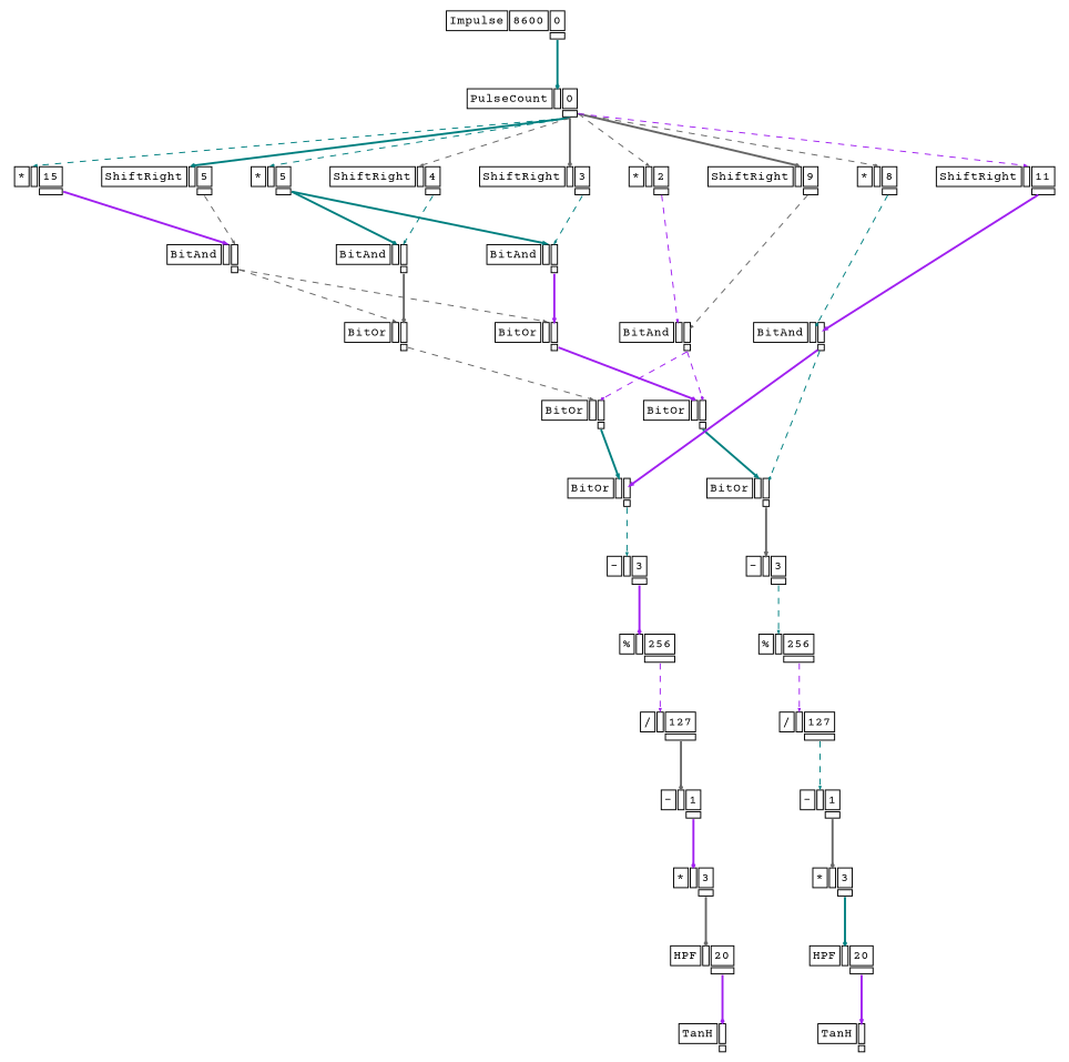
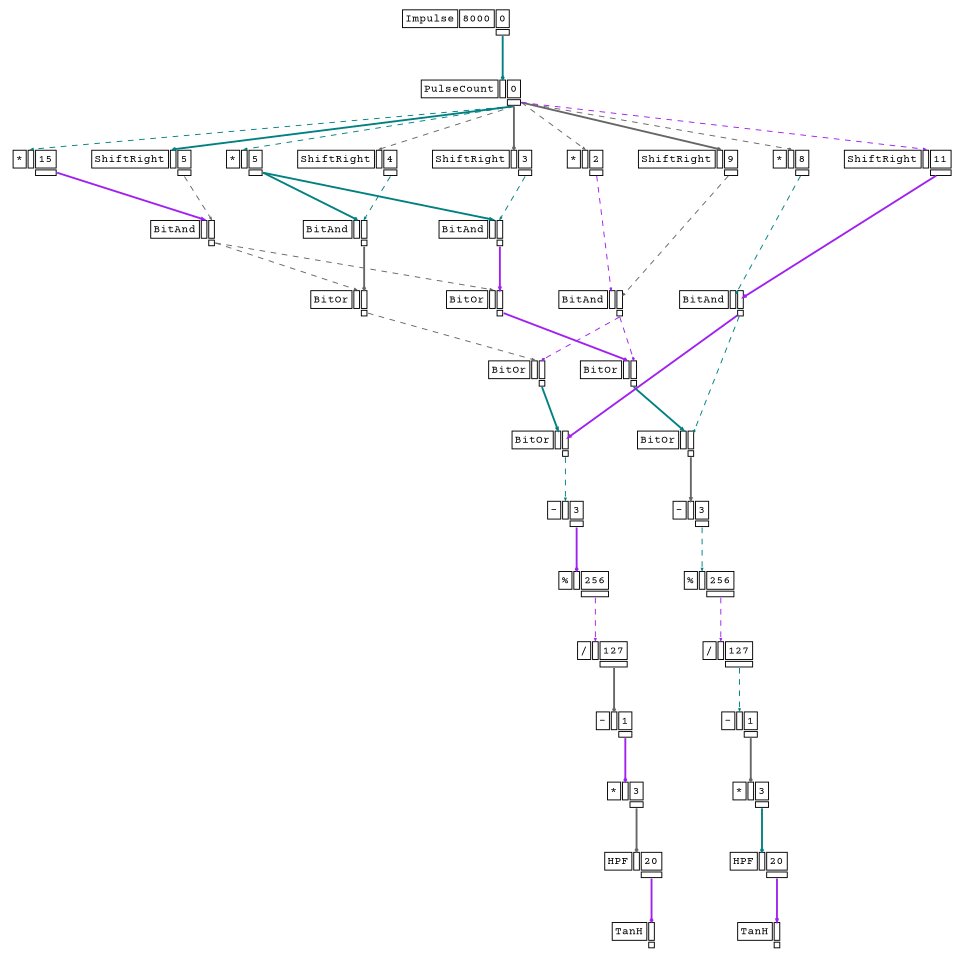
  digraph {
    splines=false
    fontname="Courier Prime"
    node [color=black fontname="Courier Prime" fontsize=12 shape=plaintext]
    edge [arrowhead=normal arrowsize=0.25 headport=i_0 tailport=o_0 color=teal style=bold fontname="Courier Prime"]
-   n1 [label=<<TABLE BORDER="0" CELLBORDER="1"><TR><TD>Impulse</TD><TD ID="u_2:K_0">8600</TD><TD ID="u_2:K_1">0</TD></TR><TR><TD BORDER="0"></TD><TD BORDER="0"></TD><TD PORT="o_0" ID="u_2:o_0"></TD></TR></TABLE>>]
+   n1 [label=<<TABLE BORDER="0" CELLBORDER="1"><TR><TD>Impulse</TD><TD ID="u_2:K_0">8000</TD><TD ID="u_2:K_1">0</TD></TR><TR><TD BORDER="0"></TD><TD BORDER="0"></TD><TD PORT="o_0" ID="u_2:o_0"></TD></TR></TABLE>>]
    n2 [label=<<TABLE BORDER="0" CELLBORDER="1"><TR><TD>PulseCount</TD><TD PORT="i_0" ID="u_3:i_0"></TD><TD ID="u_3:K_1">0</TD></TR><TR><TD BORDER="0"></TD><TD BORDER="0"></TD><TD PORT="o_0" ID="u_3:o_0"></TD></TR></TABLE>>]
    n3 [label=<<TABLE BORDER="0" CELLBORDER="1"><TR><TD>*</TD><TD PORT="i_0" ID="u_5:i_0"></TD><TD ID="u_5:K_1">15</TD></TR><TR><TD BORDER="0"></TD><TD BORDER="0"></TD><TD PORT="o_0" ID="u_5:o_0"></TD></TR></TABLE>>]
    n4 [label=<<TABLE BORDER="0" CELLBORDER="1"><TR><TD>ShiftRight</TD><TD PORT="i_0" ID="u_7:i_0"></TD><TD ID="u_7:K_1">5</TD></TR><TR><TD BORDER="0"></TD><TD BORDER="0"></TD><TD PORT="o_0" ID="u_7:o_0"></TD></TR></TABLE>>]
    n5 [label=<<TABLE BORDER="0" CELLBORDER="1"><TR><TD>*</TD><TD PORT="i_0" ID="u_9:i_0"></TD><TD ID="u_9:K_1">5</TD></TR><TR><TD BORDER="0"></TD><TD BORDER="0"></TD><TD PORT="o_0" ID="u_9:o_0"></TD></TR></TABLE>>]
    n6 [label=<<TABLE BORDER="0" CELLBORDER="1"><TR><TD>ShiftRight</TD><TD PORT="i_0" ID="u_11:i_0"></TD><TD ID="u_11:K_1">4</TD></TR><TR><TD BORDER="0"></TD><TD BORDER="0"></TD><TD PORT="o_0" ID="u_11:o_0"></TD></TR></TABLE>>]
    n7 [label=<<TABLE BORDER="0" CELLBORDER="1"><TR><TD>*</TD><TD PORT="i_0" ID="u_15:i_0"></TD><TD ID="u_15:K_1">2</TD></TR><TR><TD BORDER="0"></TD><TD BORDER="0"></TD><TD PORT="o_0" ID="u_15:o_0"></TD></TR></TABLE>>]
    n8 [label=<<TABLE BORDER="0" CELLBORDER="1"><TR><TD>ShiftRight</TD><TD PORT="i_0" ID="u_17:i_0"></TD><TD ID="u_17:K_1">9</TD></TR><TR><TD BORDER="0"></TD><TD BORDER="0"></TD><TD PORT="o_0" ID="u_17:o_0"></TD></TR></TABLE>>]
    n9 [label=<<TABLE BORDER="0" CELLBORDER="1"><TR><TD>*</TD><TD PORT="i_0" ID="u_21:i_0"></TD><TD ID="u_21:K_1">8</TD></TR><TR><TD BORDER="0"></TD><TD BORDER="0"></TD><TD PORT="o_0" ID="u_21:o_0"></TD></TR></TABLE>>]
    n10 [label=<<TABLE BORDER="0" CELLBORDER="1"><TR><TD>ShiftRight</TD><TD PORT="i_0" ID="u_23:i_0"></TD><TD ID="u_23:K_1">11</TD></TR><TR><TD BORDER="0"></TD><TD BORDER="0"></TD><TD PORT="o_0" ID="u_23:o_0"></TD></TR></TABLE>>]
    n11 [label=<<TABLE BORDER="0" CELLBORDER="1"><TR><TD>ShiftRight</TD><TD PORT="i_0" ID="u_38:i_0"></TD><TD ID="u_38:K_1">3</TD></TR><TR><TD BORDER="0"></TD><TD BORDER="0"></TD><TD PORT="o_0" ID="u_38:o_0"></TD></TR></TABLE>>]
    n12 [label=<<TABLE BORDER="0" CELLBORDER="1"><TR><TD>BitAnd</TD><TD PORT="i_0" ID="u_8:i_0"></TD><TD PORT="i_1" ID="u_8:i_1"></TD></TR><TR><TD BORDER="0"></TD><TD BORDER="0"></TD><TD PORT="o_0" ID="u_8:o_0"></TD></TR></TABLE>>]
    n13 [label=<<TABLE BORDER="0" CELLBORDER="1"><TR><TD>BitOr</TD><TD PORT="i_0" ID="u_13:i_0"></TD><TD PORT="i_1" ID="u_13:i_1"></TD></TR><TR><TD BORDER="0"></TD><TD BORDER="0"></TD><TD PORT="o_0" ID="u_13:o_0"></TD></TR></TABLE>>]
    n14 [label=<<TABLE BORDER="0" CELLBORDER="1"><TR><TD>BitOr</TD><TD PORT="i_0" ID="u_40:i_0"></TD><TD PORT="i_1" ID="u_40:i_1"></TD></TR><TR><TD BORDER="0"></TD><TD BORDER="0"></TD><TD PORT="o_0" ID="u_40:o_0"></TD></TR></TABLE>>]
    n15 [label=<<TABLE BORDER="0" CELLBORDER="1"><TR><TD>BitAnd</TD><TD PORT="i_0" ID="u_12:i_0"></TD><TD PORT="i_1" ID="u_12:i_1"></TD></TR><TR><TD BORDER="0"></TD><TD BORDER="0"></TD><TD PORT="o_0" ID="u_12:o_0"></TD></TR></TABLE>>]
    n16 [label=<<TABLE BORDER="0" CELLBORDER="1"><TR><TD>BitAnd</TD><TD PORT="i_0" ID="u_39:i_0"></TD><TD PORT="i_1" ID="u_39:i_1"></TD></TR><TR><TD BORDER="0"></TD><TD BORDER="0"></TD><TD PORT="o_0" ID="u_39:o_0"></TD></TR></TABLE>>]
    n17 [label=<<TABLE BORDER="0" CELLBORDER="1"><TR><TD>BitOr</TD><TD PORT="i_0" ID="u_19:i_0"></TD><TD PORT="i_1" ID="u_19:i_1"></TD></TR><TR><TD BORDER="0"></TD><TD BORDER="0"></TD><TD PORT="o_0" ID="u_19:o_0"></TD></TR></TABLE>>]
    n18 [label=<<TABLE BORDER="0" CELLBORDER="1"><TR><TD>BitAnd</TD><TD PORT="i_0" ID="u_18:i_0"></TD><TD PORT="i_1" ID="u_18:i_1"></TD></TR><TR><TD BORDER="0"></TD><TD BORDER="0"></TD><TD PORT="o_0" ID="u_18:o_0"></TD></TR></TABLE>>]
    n19 [label=<<TABLE BORDER="0" CELLBORDER="1"><TR><TD>BitOr</TD><TD PORT="i_0" ID="u_41:i_0"></TD><TD PORT="i_1" ID="u_41:i_1"></TD></TR><TR><TD BORDER="0"></TD><TD BORDER="0"></TD><TD PORT="o_0" ID="u_41:o_0"></TD></TR></TABLE>>]
    n20 [label=<<TABLE BORDER="0" CELLBORDER="1"><TR><TD>BitOr</TD><TD PORT="i_0" ID="u_25:i_0"></TD><TD PORT="i_1" ID="u_25:i_1"></TD></TR><TR><TD BORDER="0"></TD><TD BORDER="0"></TD><TD PORT="o_0" ID="u_25:o_0"></TD></TR></TABLE>>]
    n21 [label=<<TABLE BORDER="0" CELLBORDER="1"><TR><TD>BitAnd</TD><TD PORT="i_0" ID="u_24:i_0"></TD><TD PORT="i_1" ID="u_24:i_1"></TD></TR><TR><TD BORDER="0"></TD><TD BORDER="0"></TD><TD PORT="o_0" ID="u_24:o_0"></TD></TR></TABLE>>]
    n22 [label=<<TABLE BORDER="0" CELLBORDER="1"><TR><TD>BitOr</TD><TD PORT="i_0" ID="u_42:i_0"></TD><TD PORT="i_1" ID="u_42:i_1"></TD></TR><TR><TD BORDER="0"></TD><TD BORDER="0"></TD><TD PORT="o_0" ID="u_42:o_0"></TD></TR></TABLE>>]
    n23 [label=<<TABLE BORDER="0" CELLBORDER="1"><TR><TD>-</TD><TD PORT="i_0" ID="u_27:i_0"></TD><TD ID="u_27:K_1">3</TD></TR><TR><TD BORDER="0"></TD><TD BORDER="0"></TD><TD PORT="o_0" ID="u_27:o_0"></TD></TR></TABLE>>]
    n24 [label=<<TABLE BORDER="0" CELLBORDER="1"><TR><TD>%</TD><TD PORT="i_0" ID="u_29:i_0"></TD><TD ID="u_29:K_1">256</TD></TR><TR><TD BORDER="0"></TD><TD BORDER="0"></TD><TD PORT="o_0" ID="u_29:o_0"></TD></TR></TABLE>>]
    n25 [label=<<TABLE BORDER="0" CELLBORDER="1"><TR><TD>/</TD><TD PORT="i_0" ID="u_31:i_0"></TD><TD ID="u_31:K_1">127</TD></TR><TR><TD BORDER="0"></TD><TD BORDER="0"></TD><TD PORT="o_0" ID="u_31:o_0"></TD></TR></TABLE>>]
    n26 [label=<<TABLE BORDER="0" CELLBORDER="1"><TR><TD>-</TD><TD PORT="i_0" ID="u_33:i_0"></TD><TD ID="u_33:K_1">1</TD></TR><TR><TD BORDER="0"></TD><TD BORDER="0"></TD><TD PORT="o_0" ID="u_33:o_0"></TD></TR></TABLE>>]
    n27 [label=<<TABLE BORDER="0" CELLBORDER="1"><TR><TD>*</TD><TD PORT="i_0" ID="u_34:i_0"></TD><TD ID="u_34:K_1">3</TD></TR><TR><TD BORDER="0"></TD><TD BORDER="0"></TD><TD PORT="o_0" ID="u_34:o_0"></TD></TR></TABLE>>]
    n28 [label=<<TABLE BORDER="0" CELLBORDER="1"><TR><TD>HPF</TD><TD PORT="i_0" ID="u_36:i_0"></TD><TD ID="u_36:K_1">20</TD></TR><TR><TD BORDER="0"></TD><TD BORDER="0"></TD><TD PORT="o_0" ID="u_36:o_0"></TD></TR></TABLE>>]
    n29 [label=<<TABLE BORDER="0" CELLBORDER="1"><TR><TD>TanH</TD><TD PORT="i_0" ID="u_37:i_0"></TD></TR><TR><TD BORDER="0"></TD><TD PORT="o_0" ID="u_37:o_0"></TD></TR></TABLE>>]
    n30 [label=<<TABLE BORDER="0" CELLBORDER="1"><TR><TD>-</TD><TD PORT="i_0" ID="u_43:i_0"></TD><TD ID="u_43:K_1">3</TD></TR><TR><TD BORDER="0"></TD><TD BORDER="0"></TD><TD PORT="o_0" ID="u_43:o_0"></TD></TR></TABLE>>]
    n31 [label=<<TABLE BORDER="0" CELLBORDER="1"><TR><TD>%</TD><TD PORT="i_0" ID="u_44:i_0"></TD><TD ID="u_44:K_1">256</TD></TR><TR><TD BORDER="0"></TD><TD BORDER="0"></TD><TD PORT="o_0" ID="u_44:o_0"></TD></TR></TABLE>>]
    n32 [label=<<TABLE BORDER="0" CELLBORDER="1"><TR><TD>/</TD><TD PORT="i_0" ID="u_45:i_0"></TD><TD ID="u_45:K_1">127</TD></TR><TR><TD BORDER="0"></TD><TD BORDER="0"></TD><TD PORT="o_0" ID="u_45:o_0"></TD></TR></TABLE>>]
    n33 [label=<<TABLE BORDER="0" CELLBORDER="1"><TR><TD>-</TD><TD PORT="i_0" ID="u_46:i_0"></TD><TD ID="u_46:K_1">1</TD></TR><TR><TD BORDER="0"></TD><TD BORDER="0"></TD><TD PORT="o_0" ID="u_46:o_0"></TD></TR></TABLE>>]
    n34 [label=<<TABLE BORDER="0" CELLBORDER="1"><TR><TD>*</TD><TD PORT="i_0" ID="u_47:i_0"></TD><TD ID="u_47:K_1">3</TD></TR><TR><TD BORDER="0"></TD><TD BORDER="0"></TD><TD PORT="o_0" ID="u_47:o_0"></TD></TR></TABLE>>]
    n35 [label=<<TABLE BORDER="0" CELLBORDER="1"><TR><TD>HPF</TD><TD PORT="i_0" ID="u_48:i_0"></TD><TD ID="u_48:K_1">20</TD></TR><TR><TD BORDER="0"></TD><TD BORDER="0"></TD><TD PORT="o_0" ID="u_48:o_0"></TD></TR></TABLE>>]
    n36 [label=<<TABLE BORDER="0" CELLBORDER="1"><TR><TD>TanH</TD><TD PORT="i_0" ID="u_49:i_0"></TD></TR><TR><TD BORDER="0"></TD><TD PORT="o_0" ID="u_49:o_0"></TD></TR></TABLE>>]
    n1 -> n2 [arrowhead=diamond]
    n2 -> n3 [style=dashed]
    n2 -> n4 [arrowhead=diamond]
    n2 -> n5 [style=dashed]
    n2 -> n6 [color=gray40 style=dashed]
    n2 -> n7 [color=gray40 style=dashed]
    n2 -> n8 [arrowhead=diamond color=gray40]
    n2 -> n9 [arrowhead=diamond color=gray40 style=dashed]
    n2 -> n10 [color=purple style=dashed]
    n2 -> n11 [arrowhead=diamond color=gray40]
    n3 -> n12 [color=purple]
    n4 -> n12 [headport=i_1 color=gray40 style=dashed]
    n5 -> n15 [arrowhead=diamond]
    n5 -> n16
    n6 -> n15 [headport=i_1 style=dashed]
    n7 -> n18 [color=purple style=dashed]
    n8 -> n18 [headport=i_1 color=gray40 style=dashed]
    n9 -> n21 [arrowhead=diamond style=dashed]
    n10 -> n21 [headport=i_1 color=purple]
    n11 -> n16 [headport=i_1 style=dashed]
    n12 -> n13 [color=gray40 style=dashed]
    n12 -> n14 [color=gray40 style=dashed]
    n13 -> n17 [color=gray40 style=dashed]
    n14 -> n19 [arrowhead=diamond color=purple]
    n15 -> n13 [arrowhead=diamond headport=i_1 color=gray40]
    n16 -> n14 [headport=i_1 color=purple]
    n17 -> n20
    n18 -> n17 [arrowhead=diamond headport=i_1 color=purple style=dashed]
    n18 -> n19 [arrowhead=diamond headport=i_1 color=purple style=dashed]
    n19 -> n22
    n20 -> n23 [style=dashed]
    n21 -> n20 [headport=i_1 color=purple]
    n21 -> n22 [arrowhead=diamond headport=i_1 style=dashed]
    n22 -> n30 [color=gray40]
    n23 -> n24 [arrowhead=diamond color=purple]
    n24 -> n25 [color=purple style=dashed]
    n25 -> n26 [arrowhead=diamond color=gray40]
    n26 -> n27 [arrowhead=diamond color=purple]
    n27 -> n28 [arrowhead=diamond color=gray40]
    n28 -> n29 [arrowhead=diamond color=purple]
    n30 -> n31 [style=dashed]
    n31 -> n32 [color=purple style=dashed]
    n32 -> n33 [style=dashed]
    n33 -> n34 [arrowhead=diamond color=gray40]
    n34 -> n35 [arrowhead=diamond]
    n35 -> n36 [color=purple]
  }
